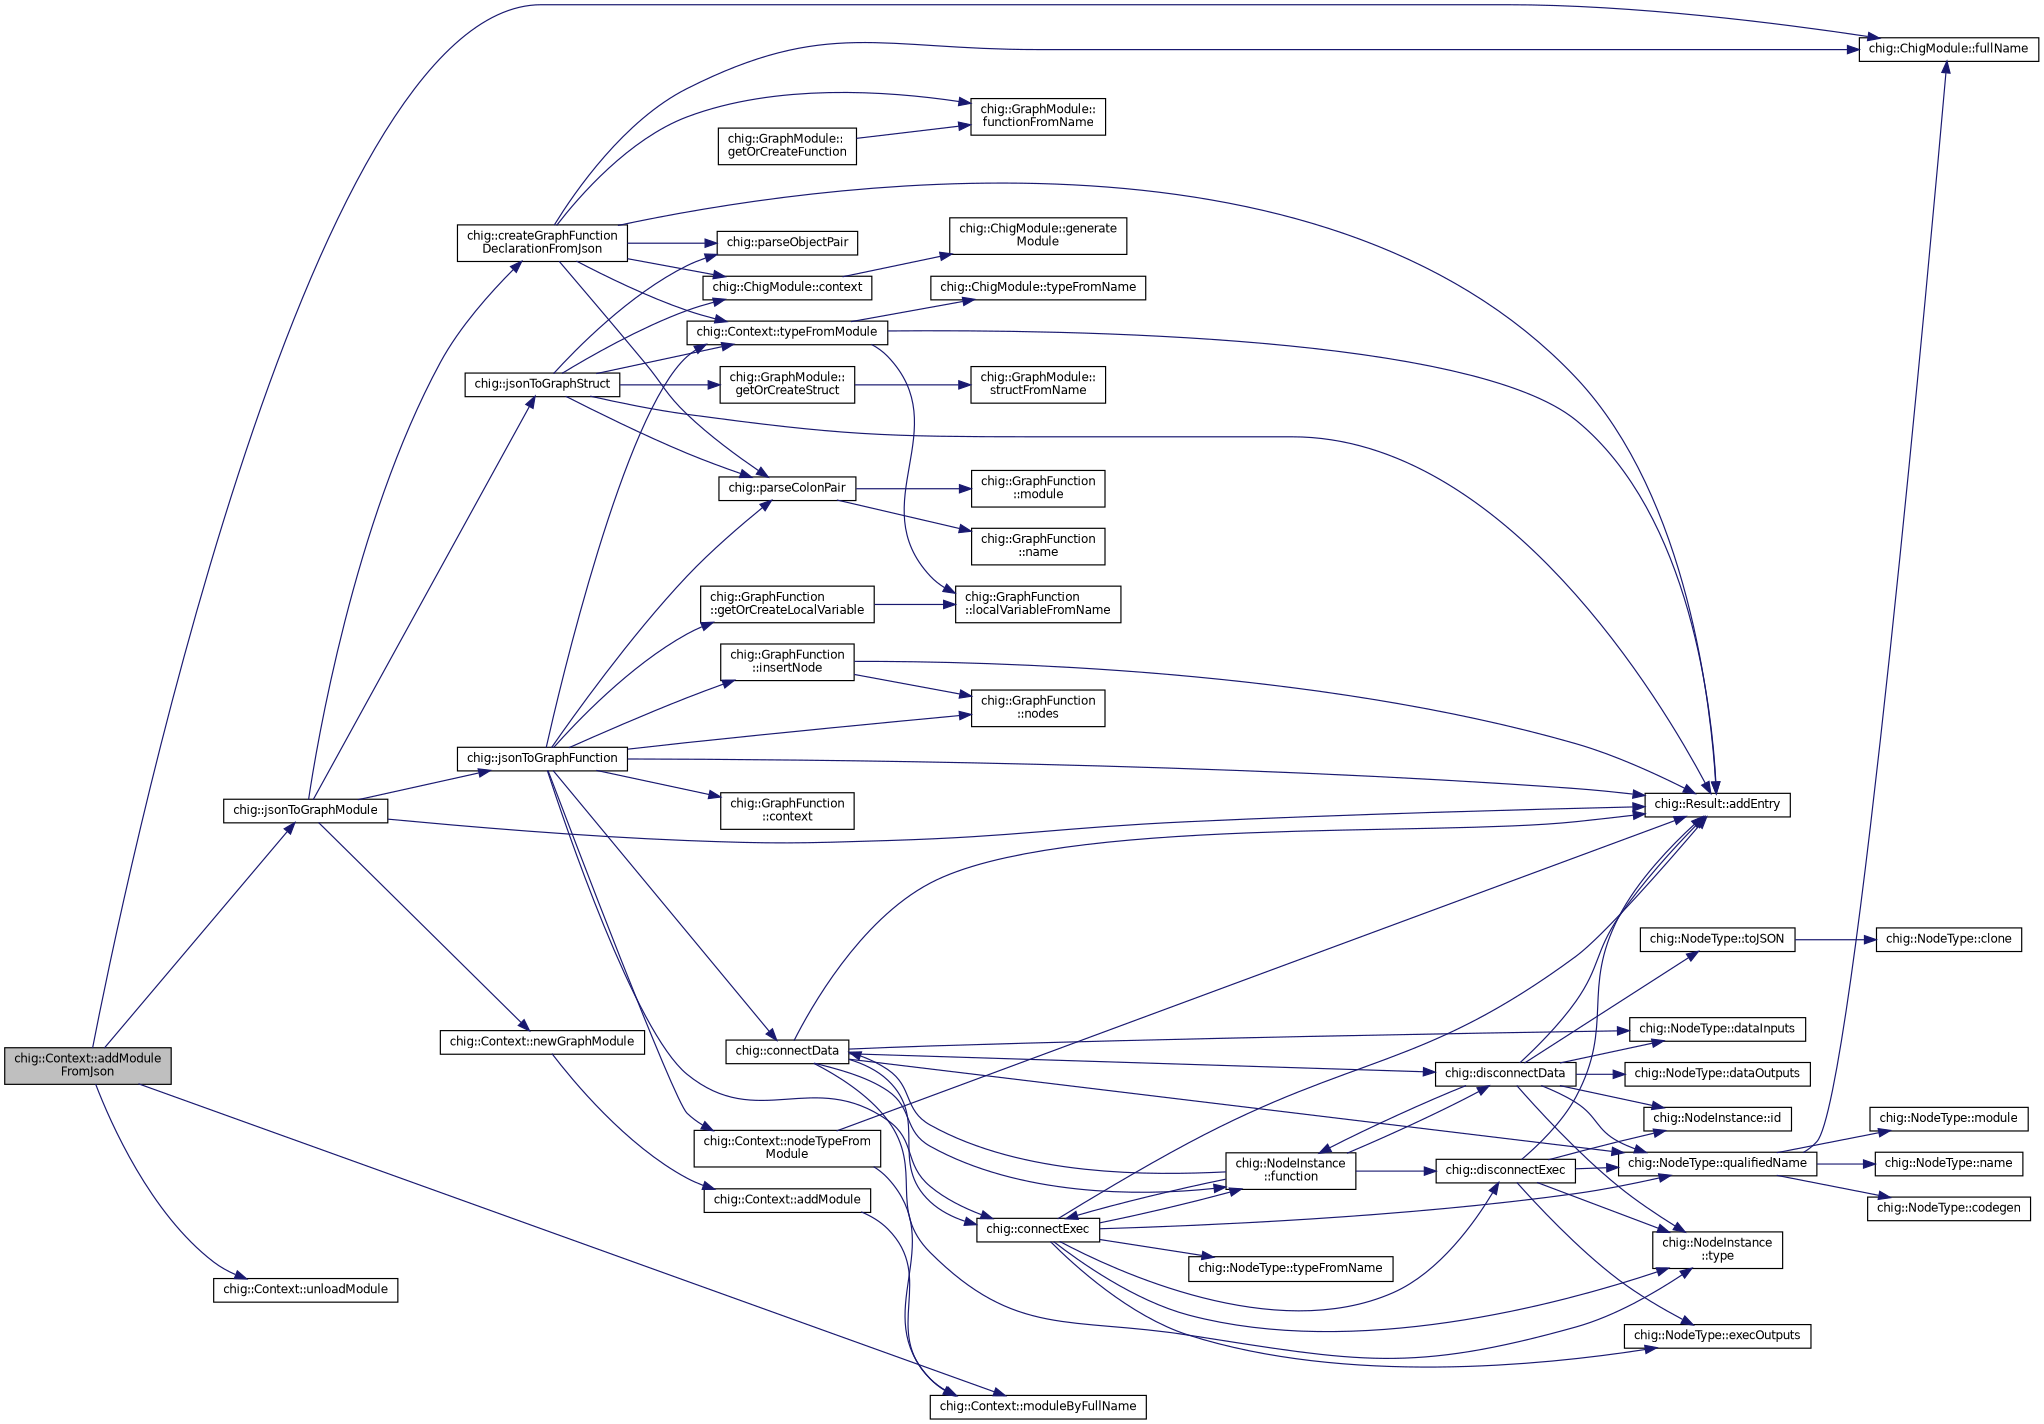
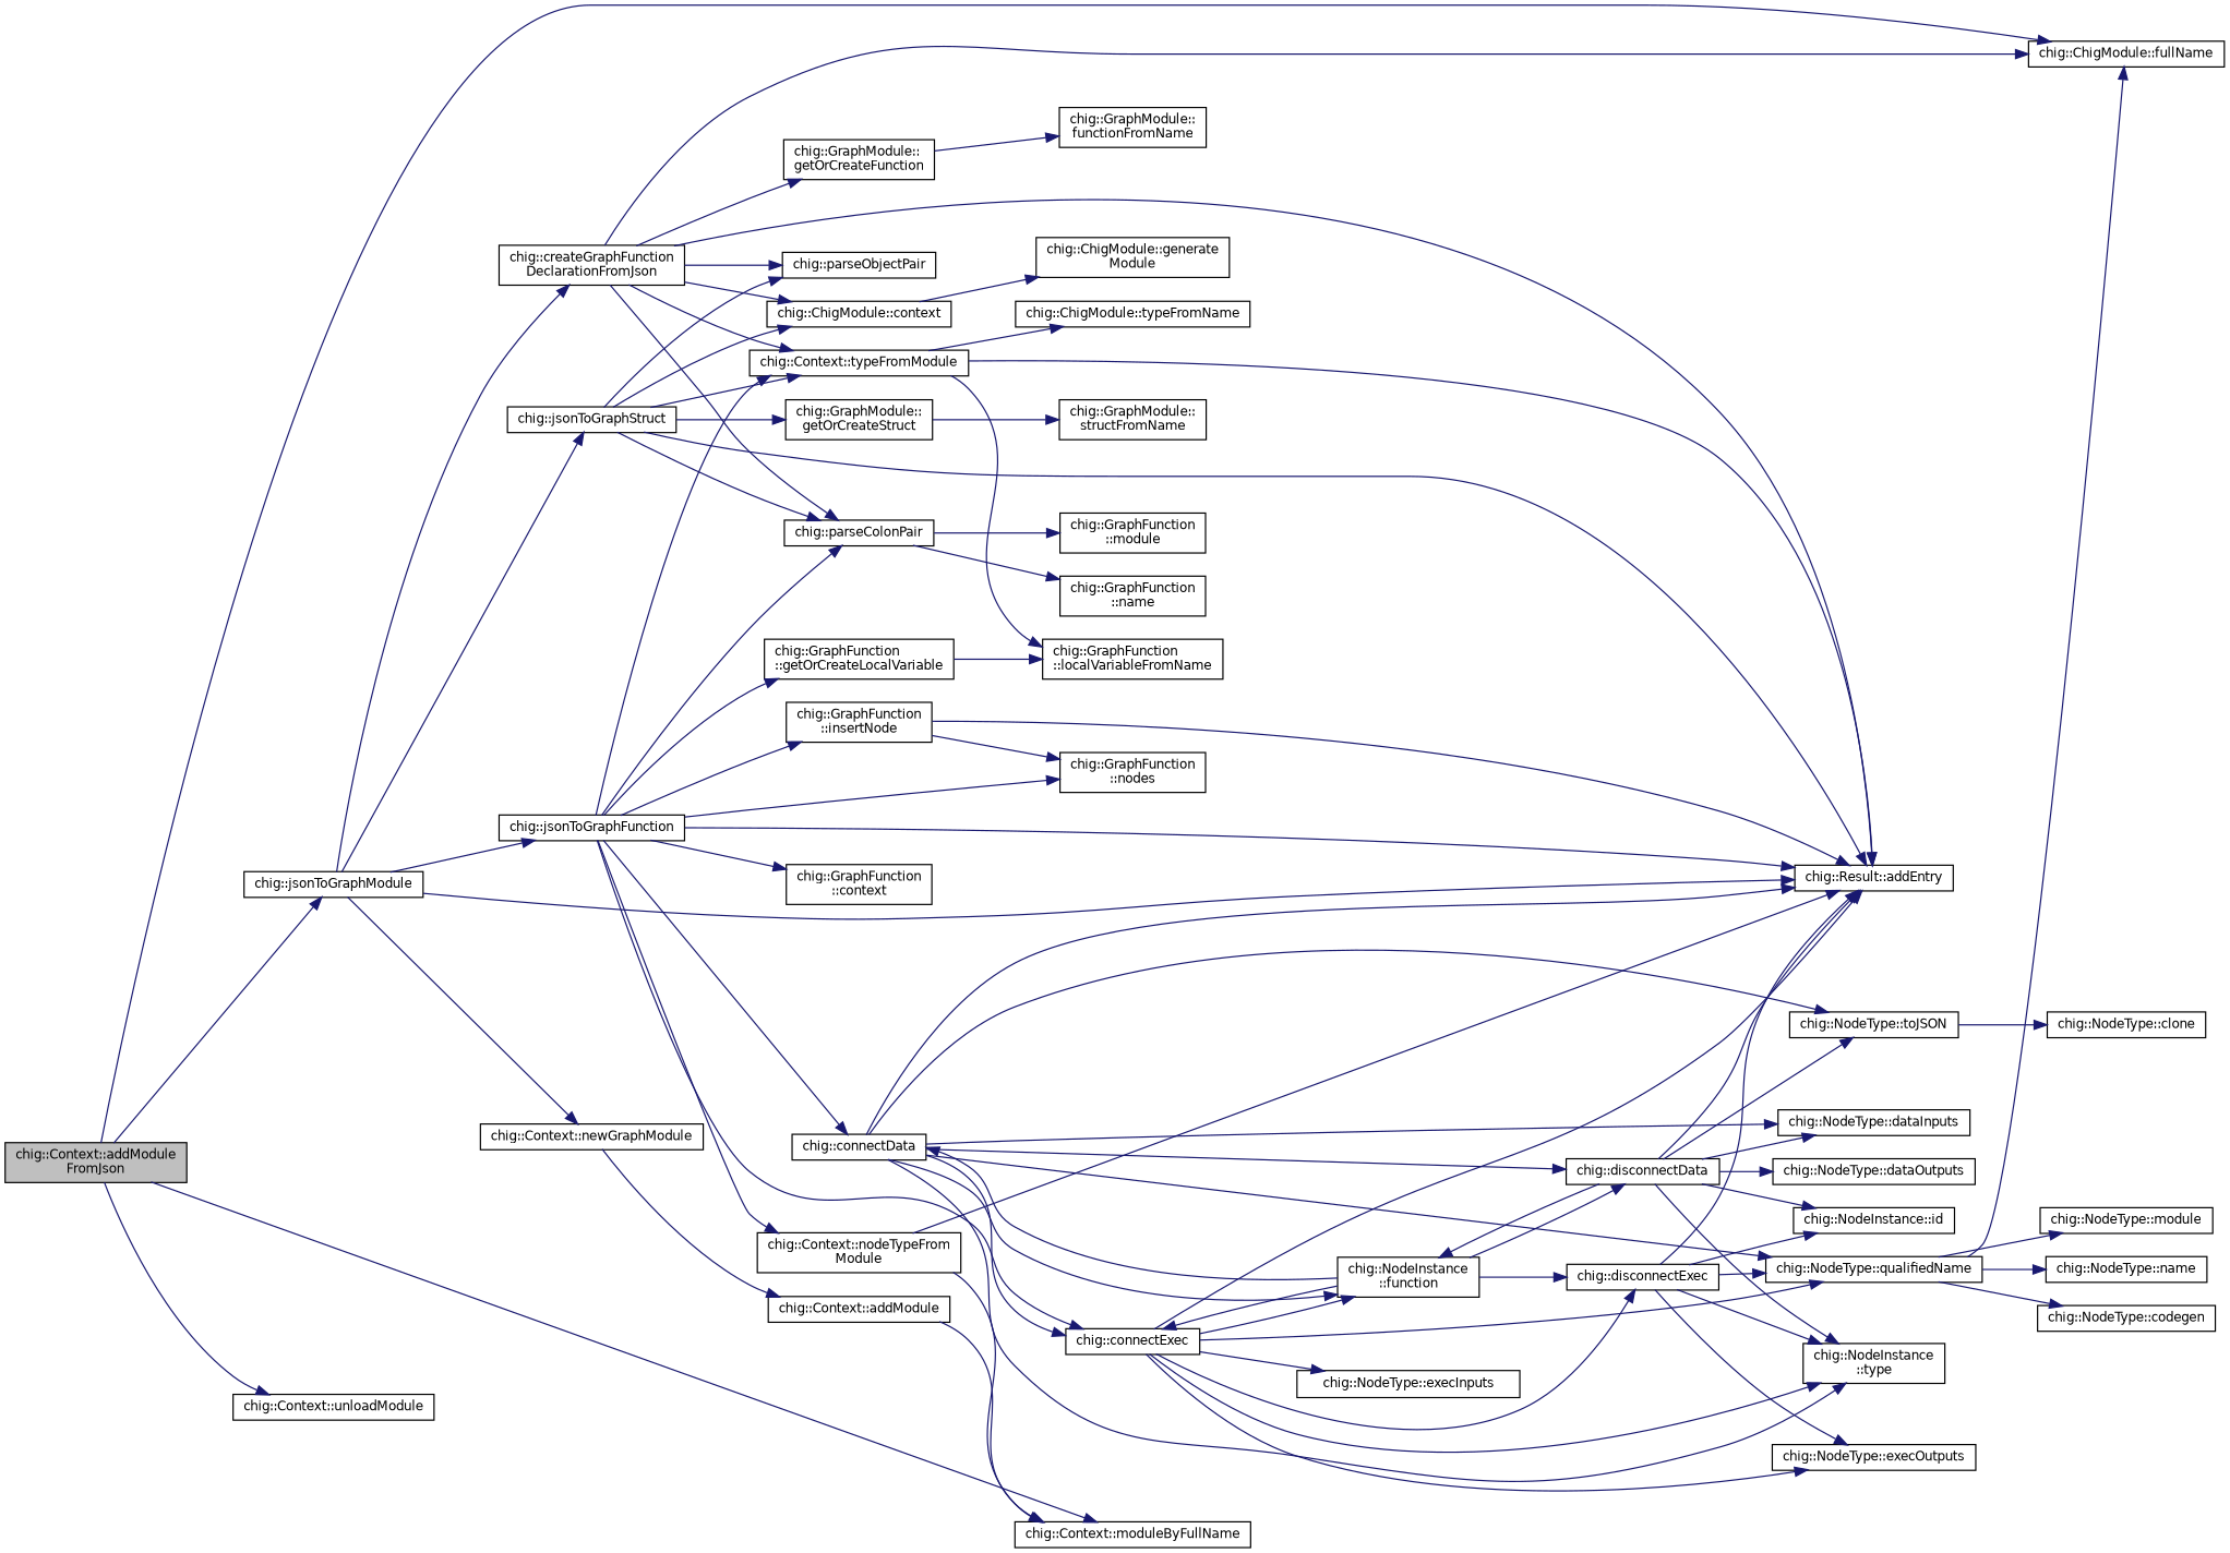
  digraph {
    rankdir=LR
    node [color=black fillcolor=white fontname=Helvetica fontsize=10 shape=record style=filled]
    edge [color=midnightblue fontname=Helvetica fontsize=10 labelfontname=Helvetica labelfontsize=10 style=solid]
    n1 [fillcolor=grey75 fontcolor=black height=0.2 label="chig::Context::addModule\lFromJson" width=0.4]
    n2 [height=0.2 label="chig::ChigModule::fullName" width=0.4]
    n3 [height=0.2 label="chig::jsonToGraphModule" width=0.4]
    n4 [height=0.2 label="chig::Context::moduleByFullName" width=0.4]
    n5 [height=0.2 label="chig::Context::unloadModule" width=0.4]
    n6 [height=0.2 label="chig::Result::addEntry" width=0.4]
    n7 [height=0.2 label="chig::createGraphFunction\lDeclarationFromJson" width=0.4]
    n8 [height=0.2 label="chig::jsonToGraphFunction" width=0.4]
    n9 [height=0.2 label="chig::jsonToGraphStruct" width=0.4]
    n10 [height=0.2 label="chig::Context::newGraphModule" width=0.4]
    n11 [height=0.2 label="chig::ChigModule::context" width=0.4]
    n12 [height=0.2 label="chig::GraphModule::\lgetOrCreateFunction" width=0.4]
    n13 [height=0.2 label="chig::parseColonPair" width=0.4]
    n14 [height=0.2 label="chig::parseObjectPair" width=0.4]
    n15 [height=0.2 label="chig::Context::typeFromModule" width=0.4]
    n16 [height=0.2 label="chig::connectData" width=0.4]
    n17 [height=0.2 label="chig::connectExec" width=0.4]
    n18 [height=0.2 label="chig::GraphFunction\l::context" width=0.4]
    n19 [height=0.2 label="chig::GraphFunction\l::getOrCreateLocalVariable" width=0.4]
    n20 [height=0.2 label="chig::GraphFunction\l::insertNode" width=0.4]
    n21 [height=0.2 label="chig::GraphFunction\l::nodes" width=0.4]
    n22 [height=0.2 label="chig::Context::nodeTypeFrom\lModule" width=0.4]
    n23 [height=0.2 label="chig::GraphModule::\lgetOrCreateStruct" width=0.4]
    n24 [height=0.2 label="chig::Context::addModule" width=0.4]
    n25 [height=0.2 label="chig::ChigModule::generate\lModule" width=0.4]
    n26 [height=0.2 label="chig::GraphModule::\lfunctionFromName" width=0.4]
    n27 [height=0.2 label="chig::GraphFunction\l::module" width=0.4]
    n28 [height=0.2 label="chig::GraphFunction\l::name" width=0.4]
    n29 [height=0.2 label="chig::ChigModule::typeFromName" width=0.4]
    n30 [height=0.2 label="chig::GraphFunction\l::localVariableFromName" width=0.4]
    n31 [height=0.2 label="chig::NodeType::dataInputs" width=0.4]
    n32 [height=0.2 label="chig::disconnectData" width=0.4]
    n33 [height=0.2 label="chig::NodeInstance\l::function" width=0.4]
    n34 [height=0.2 label="chig::NodeType::qualifiedName" width=0.4]
    n35 [height=0.2 label="chig::NodeInstance\l::type" width=0.4]
    n36 [height=0.2 label="chig::NodeType::toJSON" width=0.4]
    n37 [height=0.2 label="chig::disconnectExec" width=0.4]
    n38 [height=0.2 label="chig::NodeType::execOutputs" width=0.4]
-   n39 [height=0.2 label="chig::NodeType::typeFromName" width=0.4]
+   n39 [height=0.2 label="chig::NodeType::execInputs" width=0.4]
    n40 [height=0.2 label="chig::NodeType::dataOutputs" width=0.4]
    n41 [height=0.2 label="chig::NodeInstance::id" width=0.4]
    n42 [height=0.2 label="chig::NodeType::module" width=0.4]
    n43 [height=0.2 label="chig::NodeType::name" width=0.4]
    n44 [height=0.2 label="chig::NodeType::codegen" width=0.4]
    n45 [height=0.2 label="chig::NodeType::clone" width=0.4]
    n46 [height=0.2 label="chig::GraphModule::\lstructFromName" width=0.4]
    n1 -> n2
    n1 -> n3
    n1 -> n4
    n1 -> n5
    n3 -> n6
    n3 -> n7
    n3 -> n8
    n3 -> n9
    n3 -> n10
    n7 -> n2
    n7 -> n6
    n7 -> n11
-   n7 -> n26
+   n7 -> n12
    n7 -> n13
    n7 -> n14
    n7 -> n15
    n8 -> n6
    n8 -> n13
    n8 -> n15
    n8 -> n16
    n8 -> n17
    n8 -> n18
    n8 -> n19
    n8 -> n20
    n8 -> n21
    n8 -> n22
    n9 -> n6
    n9 -> n11
    n9 -> n13
    n9 -> n14
    n9 -> n15
    n9 -> n23
    n10 -> n24
    n11 -> n25
    n12 -> n26
    n13 -> n27
    n13 -> n28
    n15 -> n6
    n15 -> n29
    n15 -> n30
    n16 -> n6
    n16 -> n17
    n16 -> n31
    n16 -> n32
    n16 -> n33
    n16 -> n34
    n16 -> n35
+   n16 -> n36
    n17 -> n6
    n17 -> n33
    n17 -> n34
    n17 -> n35
    n17 -> n37
    n17 -> n38
    n17 -> n39
    n19 -> n30
    n20 -> n6
    n20 -> n21
    n22 -> n4
    n22 -> n6
    n23 -> n46
    n24 -> n4
    n32 -> n6
    n32 -> n31
    n32 -> n33
-   n32 -> n34
    n32 -> n35
    n32 -> n36
    n32 -> n40
    n32 -> n41
    n33 -> n16
    n33 -> n17
    n33 -> n32
    n33 -> n37
    n34 -> n2
    n34 -> n42
    n34 -> n43
    n34 -> n44
    n36 -> n45
    n37 -> n6
    n37 -> n34
    n37 -> n35
    n37 -> n38
    n37 -> n41
  }
